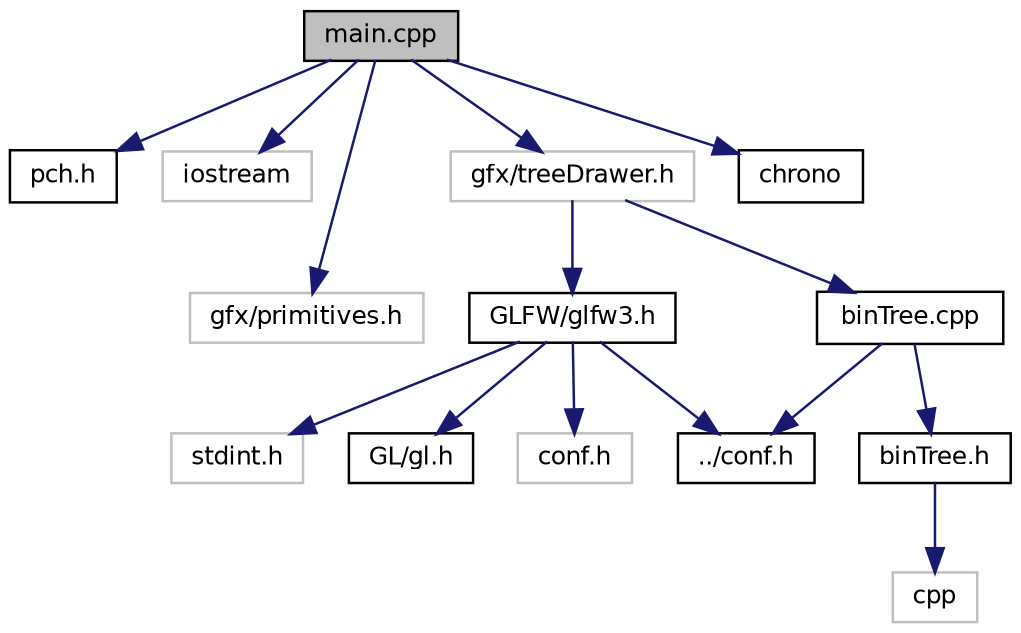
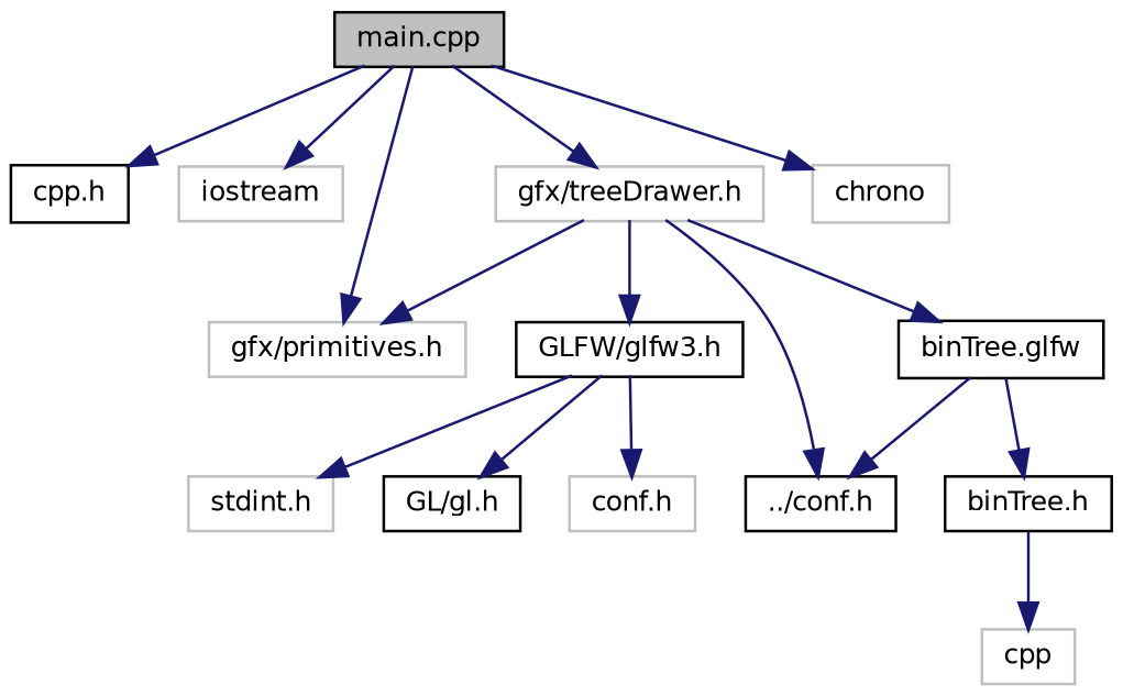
  digraph {
    node [color=black fillcolor=white fontname=Helvetica fontsize=10 shape=record style=filled]
    edge [color=midnightblue fontname=Helvetica fontsize=10 labelfontname=Helvetica labelfontsize=10 style=solid]
    n1 [fillcolor=grey75 fontcolor=black height=0.2 label="main.cpp" width=0.4]
-   n2 [height=0.2 label="pch.h" width=0.4]
+   n2 [height=0.2 label="cpp.h" width=0.4]
    n3 [color=grey75 height=0.2 label=iostream width=0.4]
    n4 [color=grey75 height=0.2 label="gfx/primitives.h" width=0.4]
    n5 [color=grey75 height=0.2 label="gfx/treeDrawer.h" width=0.4]
-   n6 [height=0.2 label=chrono width=0.4]
+   n6 [color=grey75 height=0.2 label=chrono width=0.4]
    n7 [height=0.2 label="../conf.h" width=0.4]
    n8 [height=0.2 label="GLFW/glfw3.h" width=0.4]
-   n9 [height=0.2 label="binTree.cpp" width=0.4]
+   n9 [height=0.2 label="binTree.glfw" width=0.4]
    n10 [color=grey75 height=0.2 label="conf.h" width=0.4]
    n11 [color=grey75 height=0.2 label="stdint.h" width=0.4]
    n12 [height=0.2 label="GL/gl.h" width=0.4]
    n13 [height=0.2 label="binTree.h" width=0.4]
    n14 [color=grey75 height=0.2 label=cpp width=0.4]
    n1 -> n2
    n1 -> n3
    n1 -> n4
    n1 -> n5
    n1 -> n6
-   n8 -> n7
+   n5 -> n4
+   n5 -> n7
    n5 -> n8
    n5 -> n9
    n8 -> n10
    n8 -> n11
    n8 -> n12
    n9 -> n7
    n9 -> n13
    n13 -> n14
  }
